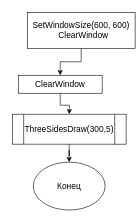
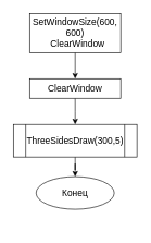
  <mxCell id="0" />
  <mxCell id="1" parent="0" />
  <mxCell id="2" style="edgeStyle=orthogonalEdgeStyle;rounded=0;orthogonalLoop=1;jettySize=auto;html=1;entryX=0.5;entryY=0;entryDx=0;entryDy=0;" edge="1" parent="1" source="3" target="7"><mxGeometry relative="1" as="geometry" /></mxCell>
- <mxCell id="3" value="&lt;div&gt;&lt;font style=&quot;font-size: 14px;&quot;&gt;SetWindowSize(600, 600)&lt;/font&gt;&lt;/div&gt;&lt;div&gt;&lt;font style=&quot;font-size: 14px;&quot;&gt;&amp;nbsp; ClearWindow&lt;/font&gt;&lt;/div&gt;" style="rounded=0;whiteSpace=wrap;html=1;" vertex="1" parent="1"><mxGeometry x="45" y="20" width="180" height="60" as="geometry" /></mxCell>
+ <mxCell id="3" value="&lt;div&gt;&lt;font style=&quot;font-size: 14px;&quot;&gt;SetWindowSize(600, 600)&lt;/font&gt;&lt;/div&gt;&lt;div&gt;&lt;font style=&quot;font-size: 14px;&quot;&gt;&amp;nbsp; ClearWindow&lt;/font&gt;&lt;/div&gt;" style="rounded=0;whiteSpace=wrap;html=1;" vertex="1" parent="1"><mxGeometry x="45" y="20" width="140" height="60" as="geometry" /></mxCell>
  <mxCell id="4" style="edgeStyle=orthogonalEdgeStyle;rounded=0;orthogonalLoop=1;jettySize=auto;html=1;exitX=0.5;exitY=1;exitDx=0;exitDy=0;" edge="1" parent="1" source="8" target="5"><mxGeometry relative="1" as="geometry"><mxPoint x="115" y="310" as="targetPoint" /><mxPoint x="115" y="260" as="sourcePoint" /></mxGeometry></mxCell>
- <mxCell id="5" value="&lt;font style=&quot;font-size: 14px;&quot;&gt;Конец&lt;/font&gt;" style="ellipse;whiteSpace=wrap;html=1;" vertex="1" parent="1"><mxGeometry x="55" y="270" width="120" height="80" as="geometry" /></mxCell>
+ <mxCell id="5" value="&lt;font style=&quot;font-size: 14px;&quot;&gt;Конец&lt;/font&gt;" style="ellipse;whiteSpace=wrap;html=1;" vertex="1" parent="1"><mxGeometry x="55" y="270" width="120" height="50" as="geometry" /></mxCell>
  <mxCell id="6" style="edgeStyle=orthogonalEdgeStyle;rounded=0;orthogonalLoop=1;jettySize=auto;html=1;entryX=0.5;entryY=0;entryDx=0;entryDy=0;" edge="1" parent="1" source="7"><mxGeometry relative="1" as="geometry"><mxPoint x="115" y="190" as="targetPoint" /></mxGeometry></mxCell>
- <mxCell id="7" value="ClearWindow" style="rounded=0;whiteSpace=wrap;html=1;fontSize=14;" vertex="1" parent="1"><mxGeometry x="30" y="125" width="140" height="30" as="geometry" /></mxCell>
+ <mxCell id="7" value="ClearWindow" style="rounded=0;whiteSpace=wrap;html=1;fontSize=14;" vertex="1" parent="1"><mxGeometry x="45" y="120" width="140" height="30" as="geometry" /></mxCell>
  <mxCell id="8" value="&lt;span style=&quot;font-size: 14px;&quot;&gt;ThreeSidesDraw(300,5)&lt;/span&gt;" style="shape=process;whiteSpace=wrap;html=1;backgroundOutline=1;" vertex="1" parent="1"><mxGeometry x="20" y="190" width="190" height="50" as="geometry" /></mxCell>
